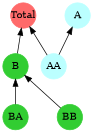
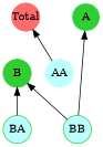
  digraph {
    fontsize=14
    node [color=limegreen fixedsize=true shape=circle style=filled]
    edge [dir=back]
    Total [color=indianred1 width=0.5]
    B [width=0.5]
    AA [color=paleturquoise1 width=0.5]
-   A [color=paleturquoise1 width=0.5]
-   BA [width=0.5]
-   BB [width=0.5]
-   Total -> B
+   A [color=paleturquoise1 width=0.5 fillcolor=limegreen]
+   BA [width=0.5 fillcolor=paleturquoise1]
+   BB [width=0.5 fillcolor=paleturquoise1]
    Total -> AA
    B -> BA
    B -> BB
-   A -> AA
+   A -> BB
  }
